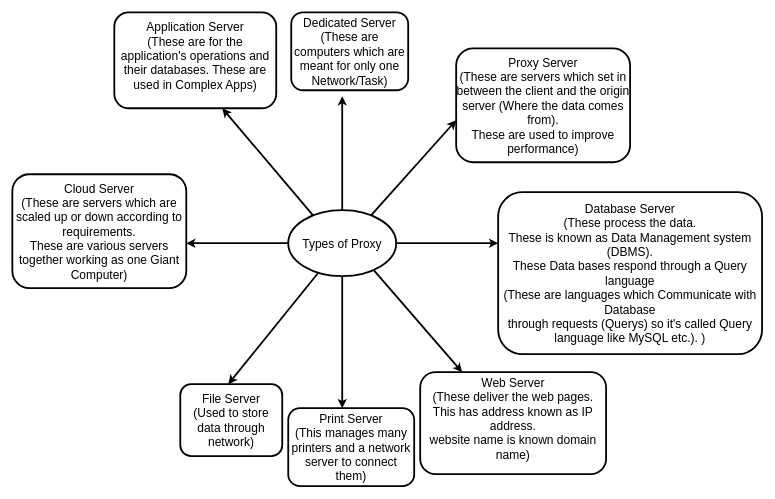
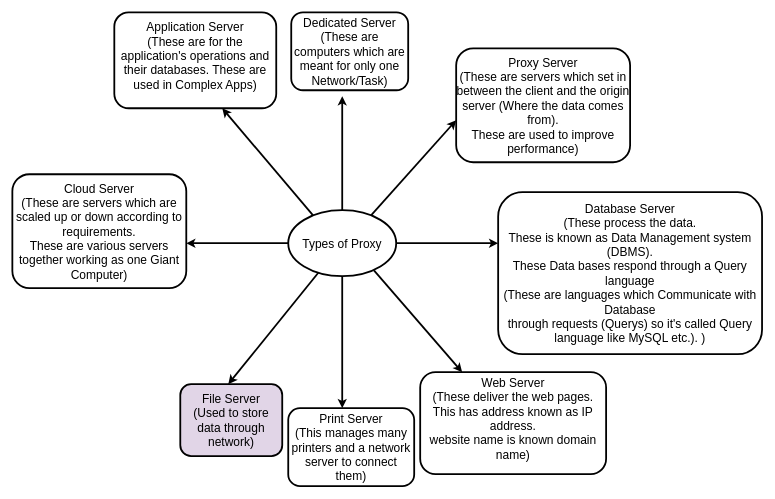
  <mxCell id="0" />
  <mxCell id="1" parent="0" />
  <mxCell id="2" value="&lt;font style=&quot;font-size: 20px&quot;&gt;&lt;font style=&quot;font-size: 20px&quot;&gt;Types of&amp;nbsp;&lt;/font&gt;Proxy&lt;/font&gt;" style="ellipse;whiteSpace=wrap;html=1;strokeWidth=3;" parent="1" vertex="1"><mxGeometry x="480" y="350" width="180" height="110" as="geometry" /></mxCell>
  <mxCell id="3" value="" style="endArrow=classic;html=1;exitX=1;exitY=0.5;exitDx=0;exitDy=0;strokeWidth=3;" parent="1" source="2" edge="1"><mxGeometry width="50" height="50" relative="1" as="geometry"><mxPoint x="670" y="460" as="sourcePoint" /><mxPoint x="830" y="405" as="targetPoint" /></mxGeometry></mxCell>
  <mxCell id="4" value="" style="endArrow=classic;html=1;strokeWidth=3;" parent="1" edge="1"><mxGeometry width="50" height="50" relative="1" as="geometry"><mxPoint x="570" y="460" as="sourcePoint" /><mxPoint x="570" y="680" as="targetPoint" /></mxGeometry></mxCell>
  <mxCell id="5" value="" style="endArrow=classic;html=1;strokeWidth=3;" parent="1" source="2" edge="1"><mxGeometry width="50" height="50" relative="1" as="geometry"><mxPoint x="440" y="610" as="sourcePoint" /><mxPoint x="380" y="640" as="targetPoint" /></mxGeometry></mxCell>
  <mxCell id="6" value="" style="endArrow=classic;html=1;exitX=0;exitY=0.5;exitDx=0;exitDy=0;strokeWidth=3;" parent="1" source="2" edge="1"><mxGeometry width="50" height="50" relative="1" as="geometry"><mxPoint x="570" y="530" as="sourcePoint" /><mxPoint x="310" y="405" as="targetPoint" /></mxGeometry></mxCell>
  <mxCell id="7" value="" style="endArrow=classic;html=1;exitX=0.5;exitY=0;exitDx=0;exitDy=0;strokeWidth=3;" parent="1" source="2" edge="1"><mxGeometry width="50" height="50" relative="1" as="geometry"><mxPoint x="560" y="340" as="sourcePoint" /><mxPoint x="570" y="160" as="targetPoint" /></mxGeometry></mxCell>
  <mxCell id="8" value="" style="endArrow=classic;html=1;exitX=0.794;exitY=0.912;exitDx=0;exitDy=0;exitPerimeter=0;strokeWidth=3;" parent="1" source="2" edge="1"><mxGeometry width="50" height="50" relative="1" as="geometry"><mxPoint x="620" y="444" as="sourcePoint" /><mxPoint x="770" y="620" as="targetPoint" /></mxGeometry></mxCell>
  <mxCell id="9" value="" style="endArrow=classic;html=1;exitX=0.767;exitY=0.079;exitDx=0;exitDy=0;exitPerimeter=0;strokeWidth=3;" parent="1" source="2" edge="1"><mxGeometry width="50" height="50" relative="1" as="geometry"><mxPoint x="640" y="340" as="sourcePoint" /><mxPoint x="760" y="200" as="targetPoint" /></mxGeometry></mxCell>
  <mxCell id="10" value="" style="endArrow=classic;html=1;exitX=0.23;exitY=0.079;exitDx=0;exitDy=0;exitPerimeter=0;strokeWidth=3;" parent="1" source="2" edge="1"><mxGeometry width="50" height="50" relative="1" as="geometry"><mxPoint x="300" y="190" as="sourcePoint" /><mxPoint x="370" y="180" as="targetPoint" /></mxGeometry></mxCell>
- <mxCell id="11" value="&lt;font style=&quot;font-size: 20px&quot;&gt;File Server&lt;br&gt;(Used to store data through network)&lt;/font&gt;" style="rounded=1;whiteSpace=wrap;html=1;strokeWidth=3;" parent="1" vertex="1"><mxGeometry x="300" y="640" width="170" height="120" as="geometry" /></mxCell>
+ <mxCell id="11" value="&lt;font style=&quot;font-size: 20px&quot;&gt;File Server&lt;br&gt;(Used to store data through network)&lt;/font&gt;" style="rounded=1;whiteSpace=wrap;html=1;strokeWidth=3;fillColor=#e1d5e7;" parent="1" vertex="1"><mxGeometry x="300" y="640" width="170" height="120" as="geometry" /></mxCell>
  <mxCell id="12" value="&lt;span style=&quot;font-size: 20px&quot;&gt;Print Server&lt;br&gt;(This manages many printers and a network server to connect them)&lt;/span&gt;" style="rounded=1;whiteSpace=wrap;html=1;strokeWidth=3;" parent="1" vertex="1"><mxGeometry x="480" y="680" width="210" height="130" as="geometry" /></mxCell>
  <mxCell id="13" value="&lt;div&gt;&lt;span style=&quot;font-size: 20px&quot;&gt;Web Server&lt;/span&gt;&lt;/div&gt;&lt;div&gt;&lt;span style=&quot;font-size: 20px&quot;&gt;(These deliver the web pages.&lt;/span&gt;&lt;/div&gt;&lt;div&gt;&lt;span style=&quot;font-size: 20px&quot;&gt;This has address known as IP address.&lt;/span&gt;&lt;/div&gt;&lt;div&gt;&lt;span style=&quot;font-size: 20px&quot;&gt;website name is known domain name)&lt;/span&gt;&lt;/div&gt;&lt;div&gt;&lt;br&gt;&lt;/div&gt;" style="rounded=1;whiteSpace=wrap;html=1;strokeWidth=3;" parent="1" vertex="1"><mxGeometry x="700" y="620" width="310" height="170" as="geometry" /></mxCell>
  <mxCell id="14" value="&lt;div&gt;&lt;div&gt;&lt;span style=&quot;font-size: 20px&quot;&gt;Database Server&lt;/span&gt;&lt;/div&gt;&lt;div&gt;&lt;span style=&quot;font-size: 20px&quot;&gt;(These process the data.&lt;/span&gt;&lt;/div&gt;&lt;div&gt;&lt;span style=&quot;font-size: 20px&quot;&gt;&lt;span&gt;   &lt;/span&gt;These is known as Data Management system (DBMS).&lt;/span&gt;&lt;/div&gt;&lt;div&gt;&lt;span style=&quot;font-size: 20px&quot;&gt;&lt;span&gt;   &lt;/span&gt;These Data bases respond through a Query language&lt;/span&gt;&lt;/div&gt;&lt;div&gt;&lt;span style=&quot;font-size: 20px&quot;&gt;   (These are languages which Communicate&amp;nbsp;with Database&lt;/span&gt;&lt;/div&gt;&lt;div&gt;&lt;span style=&quot;font-size: 20px&quot;&gt;&lt;span&gt;   &lt;/span&gt; through requests (Querys) so it's called Query language like MySQL etc.). )&lt;/span&gt;&lt;/div&gt;&lt;/div&gt;" style="rounded=1;whiteSpace=wrap;html=1;strokeWidth=3;" parent="1" vertex="1"><mxGeometry x="830" y="320" width="440" height="270" as="geometry" /></mxCell>
  <mxCell id="15" value="&lt;div&gt;&lt;span style=&quot;font-size: 20px&quot;&gt;Proxy Server&lt;/span&gt;&lt;/div&gt;&lt;div&gt;&lt;span style=&quot;font-size: 20px&quot;&gt;(These are servers which set in between the client and the origin server (Where the data comes from).&lt;/span&gt;&lt;/div&gt;&lt;div&gt;&lt;span style=&quot;font-size: 20px&quot;&gt;&lt;span&gt;   &lt;/span&gt;These are used to improve performance)&lt;/span&gt;&lt;/div&gt;" style="rounded=1;whiteSpace=wrap;html=1;strokeWidth=3;" parent="1" vertex="1"><mxGeometry x="760" y="80" width="290" height="190" as="geometry" /></mxCell>
  <mxCell id="16" value="&lt;span style=&quot;font-size: 20px&quot;&gt;Dedicated Server&lt;br&gt;(These are computers which are meant for only one Network/Task)&lt;/span&gt;" style="rounded=1;whiteSpace=wrap;html=1;strokeWidth=3;" parent="1" vertex="1"><mxGeometry x="485" y="20" width="195" height="130" as="geometry" /></mxCell>
  <mxCell id="17" value="&lt;div&gt;&lt;span style=&quot;font-size: 20px&quot;&gt;Application Server&lt;/span&gt;&lt;/div&gt;&lt;div&gt;&lt;span style=&quot;font-size: 20px&quot;&gt;(These are for the application's&amp;nbsp;operations and their databases. These&amp;nbsp;are used in Complex Apps)&lt;/span&gt;&lt;/div&gt;&lt;div&gt;&lt;br&gt;&lt;/div&gt;" style="rounded=1;whiteSpace=wrap;html=1;strokeWidth=3;" parent="1" vertex="1"><mxGeometry x="190" y="20" width="270" height="160" as="geometry" /></mxCell>
  <mxCell id="18" value="&lt;div&gt;&lt;div&gt;&lt;span style=&quot;font-size: 20px&quot;&gt;Cloud Server&lt;/span&gt;&lt;/div&gt;&lt;div&gt;&lt;span style=&quot;font-size: 20px&quot;&gt;(These are servers which are scaled up or down according to requirements.&lt;/span&gt;&lt;/div&gt;&lt;div&gt;&lt;span style=&quot;font-size: 20px&quot;&gt;These are various servers together working as one Giant Computer)&lt;/span&gt;&lt;/div&gt;&lt;/div&gt;" style="rounded=1;whiteSpace=wrap;html=1;strokeWidth=3;" parent="1" vertex="1"><mxGeometry x="20" y="290" width="290" height="190" as="geometry" /></mxCell>
